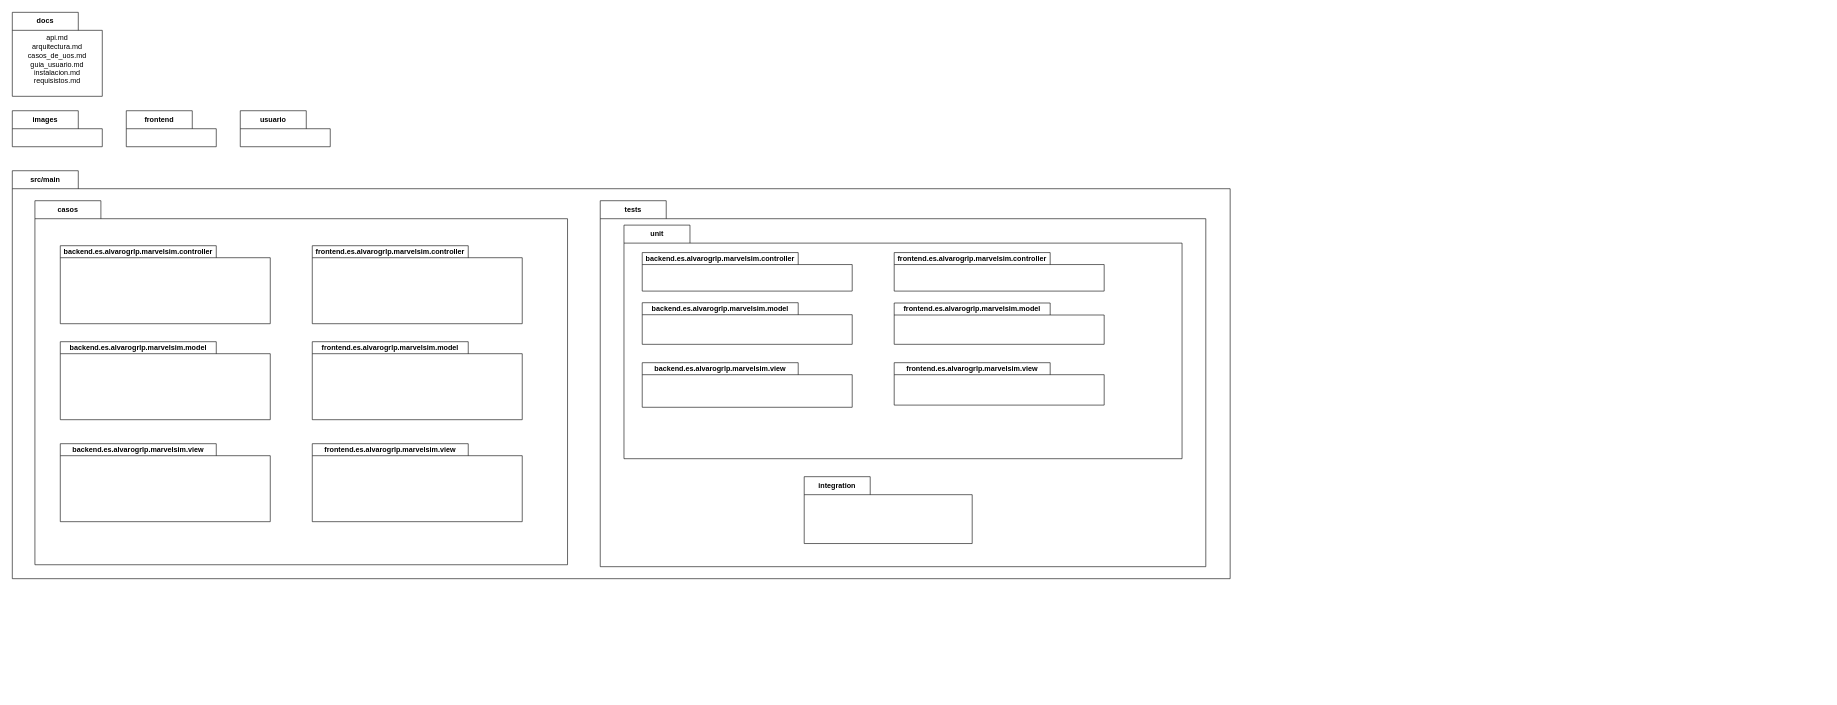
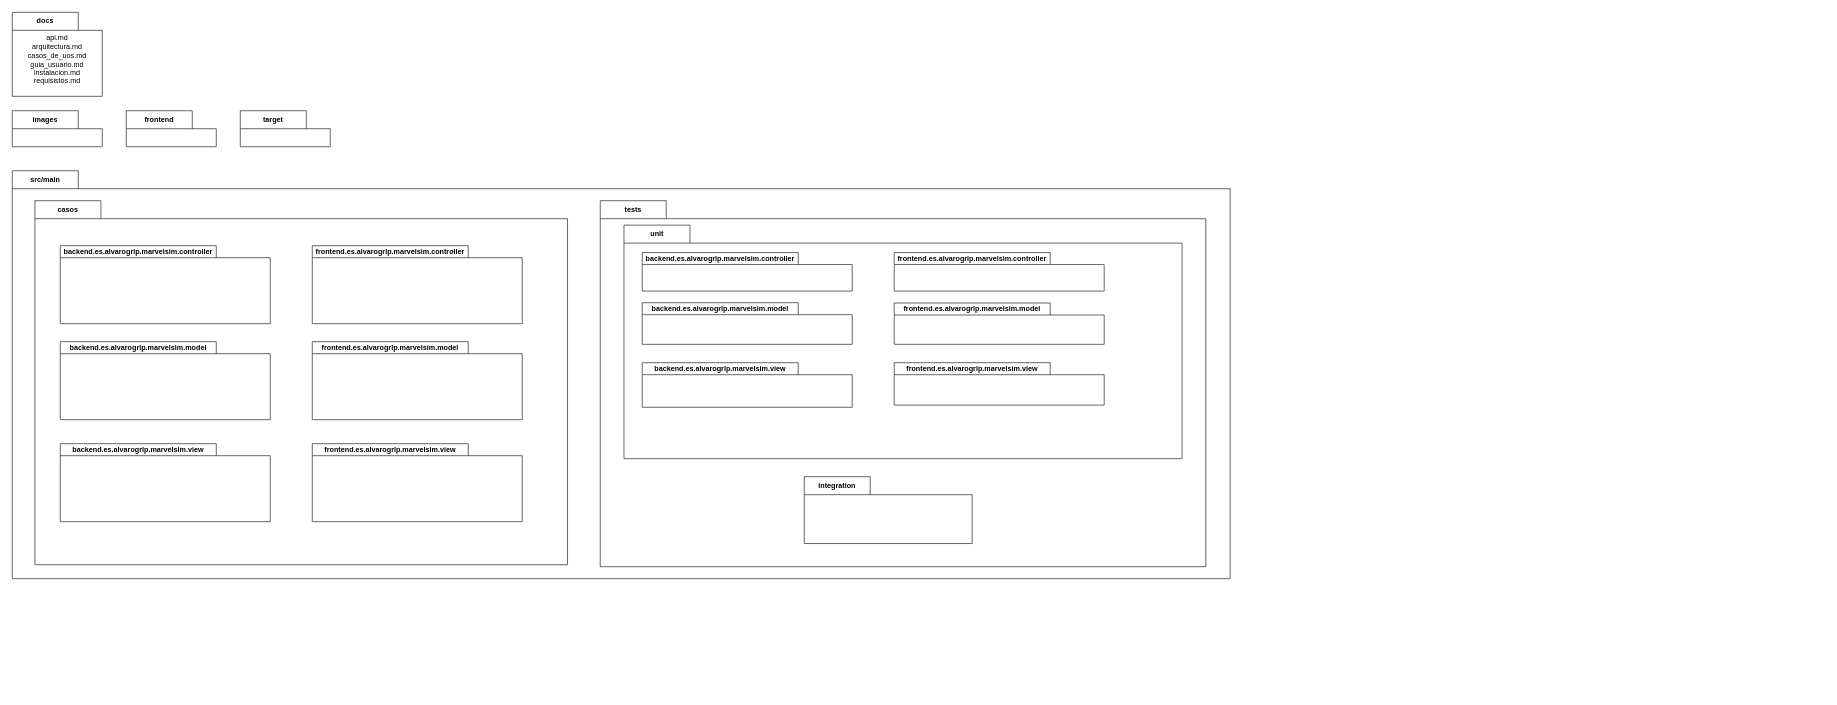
  <mxCell id="0" />
  <mxCell id="1" parent="0" />
  <mxCell id="2" value="src/main" style="shape=folder;fontStyle=1;tabWidth=110;tabHeight=30;tabPosition=left;html=1;boundedLbl=1;labelInHeader=1;container=1;collapsible=0;whiteSpace=wrap;movable=1;resizable=1;rotatable=1;deletable=1;editable=1;locked=0;connectable=1;" vertex="1" parent="1"><mxGeometry x="20" y="284" width="2030" height="680" as="geometry" /></mxCell>
  <mxCell id="3" value="tests" style="shape=folder;fontStyle=1;tabWidth=110;tabHeight=30;tabPosition=left;html=1;boundedLbl=1;labelInHeader=1;container=1;collapsible=0;whiteSpace=wrap;" vertex="1" parent="2"><mxGeometry x="980" y="50" width="1009.4" height="610" as="geometry" /></mxCell>
  <mxCell id="4" value="" style="html=1;strokeColor=none;resizeWidth=1;resizeHeight=1;fillColor=none;part=1;connectable=0;allowArrows=0;deletable=0;whiteSpace=wrap;" vertex="1" parent="3"><mxGeometry width="983.016" height="427.0" relative="1" as="geometry"><mxPoint y="30" as="offset" /></mxGeometry></mxCell>
  <mxCell id="5" value="" style="html=1;strokeColor=none;resizeWidth=1;resizeHeight=1;fillColor=none;part=1;connectable=0;allowArrows=0;deletable=0;whiteSpace=wrap;" vertex="1" parent="3"><mxGeometry x="36.731" y="45.241" width="972.669" height="439.939" as="geometry" /></mxCell>
  <mxCell id="6" value="unit" style="shape=folder;fontStyle=1;tabWidth=110;tabHeight=30;tabPosition=left;html=1;boundedLbl=1;labelInHeader=1;container=0;collapsible=0;whiteSpace=wrap;" vertex="1" parent="3"><mxGeometry x="39.58" y="40.67" width="930.23" height="389.33" as="geometry" /></mxCell>
  <mxCell id="7" value="" style="html=1;strokeColor=none;resizeWidth=1;resizeHeight=1;fillColor=none;part=1;connectable=0;allowArrows=0;deletable=0;whiteSpace=wrap;" vertex="1" parent="3"><mxGeometry x="1109.584" y="490.667" width="930.231" height="327.367" as="geometry"><mxPoint y="30" as="offset" /></mxGeometry></mxCell>
  <mxCell id="8" value="backend.es.alvarogrlp.marvelsim.controller" style="shape=folder;fontStyle=1;tabWidth=260;tabHeight=20;tabPosition=left;html=1;boundedLbl=1;labelInHeader=1;container=1;collapsible=0;whiteSpace=wrap;" vertex="1" parent="3"><mxGeometry x="70.004" y="86.417" width="350" height="64.25" as="geometry" /></mxCell>
  <mxCell id="9" value="" style="html=1;strokeColor=none;resizeWidth=1;resizeHeight=1;fillColor=none;part=1;connectable=0;allowArrows=0;deletable=0;whiteSpace=wrap;" vertex="1" parent="8"><mxGeometry width="350.0" height="44.975" relative="1" as="geometry"><mxPoint y="30" as="offset" /></mxGeometry></mxCell>
  <mxCell id="10" value="backend.es.alvarogrlp.marvelsim.model" style="shape=folder;fontStyle=1;tabWidth=260;tabHeight=20;tabPosition=left;html=1;boundedLbl=1;labelInHeader=1;container=1;collapsible=0;whiteSpace=wrap;" vertex="1" parent="3"><mxGeometry x="70.004" y="169.997" width="350" height="69.38" as="geometry" /></mxCell>
  <mxCell id="11" value="" style="html=1;strokeColor=none;resizeWidth=1;resizeHeight=1;fillColor=none;part=1;connectable=0;allowArrows=0;deletable=0;whiteSpace=wrap;" vertex="1" parent="10"><mxGeometry width="350.0" height="48.566" relative="1" as="geometry"><mxPoint y="30" as="offset" /></mxGeometry></mxCell>
  <mxCell id="12" value="backend.es.alvarogrlp.marvelsim.view" style="shape=folder;fontStyle=1;tabWidth=260;tabHeight=20;tabPosition=left;html=1;boundedLbl=1;labelInHeader=1;container=1;collapsible=0;whiteSpace=wrap;" vertex="1" parent="3"><mxGeometry x="70.004" y="269.997" width="350" height="74.33" as="geometry" /></mxCell>
  <mxCell id="13" value="" style="html=1;strokeColor=none;resizeWidth=1;resizeHeight=1;fillColor=none;part=1;connectable=0;allowArrows=0;deletable=0;whiteSpace=wrap;" vertex="1" parent="12"><mxGeometry width="350.0" height="52.031" relative="1" as="geometry"><mxPoint y="30" as="offset" /></mxGeometry></mxCell>
  <mxCell id="14" value="frontend.es.alvarogrlp.marvelsim.controller" style="shape=folder;fontStyle=1;tabWidth=260;tabHeight=20;tabPosition=left;html=1;boundedLbl=1;labelInHeader=1;container=1;collapsible=0;whiteSpace=wrap;" vertex="1" parent="3"><mxGeometry x="490.004" y="86.417" width="350" height="64.25" as="geometry" /></mxCell>
  <mxCell id="15" value="" style="html=1;strokeColor=none;resizeWidth=1;resizeHeight=1;fillColor=none;part=1;connectable=0;allowArrows=0;deletable=0;whiteSpace=wrap;" vertex="1" parent="14"><mxGeometry width="350.0" height="44.975" relative="1" as="geometry"><mxPoint y="30" as="offset" /></mxGeometry></mxCell>
  <mxCell id="16" value="frontend.es.alvarogrlp.marvelsim.model" style="shape=folder;fontStyle=1;tabWidth=260;tabHeight=20;tabPosition=left;html=1;boundedLbl=1;labelInHeader=1;container=1;collapsible=0;whiteSpace=wrap;" vertex="1" parent="3"><mxGeometry x="490.004" y="170.497" width="350" height="68.87" as="geometry" /></mxCell>
  <mxCell id="17" value="" style="html=1;strokeColor=none;resizeWidth=1;resizeHeight=1;fillColor=none;part=1;connectable=0;allowArrows=0;deletable=0;whiteSpace=wrap;" vertex="1" parent="16"><mxGeometry width="350.0" height="48.209" relative="1" as="geometry"><mxPoint y="30" as="offset" /></mxGeometry></mxCell>
  <mxCell id="18" value="frontend.es.alvarogrlp.marvelsim.view" style="shape=folder;fontStyle=1;tabWidth=260;tabHeight=20;tabPosition=left;html=1;boundedLbl=1;labelInHeader=1;container=1;collapsible=0;whiteSpace=wrap;" vertex="1" parent="3"><mxGeometry x="490.004" y="269.997" width="350" height="70.67" as="geometry" /></mxCell>
  <mxCell id="19" value="" style="html=1;strokeColor=none;resizeWidth=1;resizeHeight=1;fillColor=none;part=1;connectable=0;allowArrows=0;deletable=0;whiteSpace=wrap;" vertex="1" parent="18"><mxGeometry width="350.0" height="49.469" relative="1" as="geometry"><mxPoint y="30" as="offset" /></mxGeometry></mxCell>
  <mxCell id="20" value="integration" style="shape=folder;fontStyle=1;tabWidth=110;tabHeight=30;tabPosition=left;html=1;boundedLbl=1;labelInHeader=1;container=1;collapsible=0;whiteSpace=wrap;" vertex="1" parent="3"><mxGeometry x="340" y="460" width="280" height="111.43" as="geometry" /></mxCell>
  <mxCell id="21" value="" style="html=1;strokeColor=none;resizeWidth=1;resizeHeight=1;fillColor=none;part=1;connectable=0;allowArrows=0;deletable=0;whiteSpace=wrap;" vertex="1" parent="20"><mxGeometry width="280" height="78.001" relative="1" as="geometry"><mxPoint y="30" as="offset" /></mxGeometry></mxCell>
  <mxCell id="22" value="docs" style="shape=folder;fontStyle=1;tabWidth=110;tabHeight=30;tabPosition=left;html=1;boundedLbl=1;labelInHeader=1;container=1;collapsible=0;whiteSpace=wrap;" vertex="1" parent="1"><mxGeometry x="20" y="20" width="150" height="140" as="geometry" /></mxCell>
  <mxCell id="23" value="&lt;div&gt;api.md&lt;/div&gt;&lt;div&gt;arquitectura.md&lt;/div&gt;&lt;div&gt;casos_de_uos.md&lt;/div&gt;&lt;div&gt;guia_usuario.md&lt;/div&gt;&lt;div&gt;instalacion.md&lt;/div&gt;&lt;div&gt;requisistos.md&lt;br&gt;&lt;/div&gt;" style="html=1;strokeColor=none;resizeWidth=1;resizeHeight=1;fillColor=none;part=1;connectable=0;allowArrows=0;deletable=0;whiteSpace=wrap;" vertex="1" parent="22"><mxGeometry width="150" height="98" relative="1" as="geometry"><mxPoint y="30" as="offset" /></mxGeometry></mxCell>
  <mxCell id="24" value="images" style="shape=folder;fontStyle=1;tabWidth=110;tabHeight=30;tabPosition=left;html=1;boundedLbl=1;labelInHeader=1;container=1;collapsible=0;whiteSpace=wrap;" vertex="1" parent="1"><mxGeometry x="20" y="184" width="150" height="60" as="geometry" /></mxCell>
  <mxCell id="25" value="" style="html=1;strokeColor=none;resizeWidth=1;resizeHeight=1;fillColor=none;part=1;connectable=0;allowArrows=0;deletable=0;whiteSpace=wrap;" vertex="1" parent="24"><mxGeometry width="150" height="42" relative="1" as="geometry"><mxPoint y="30" as="offset" /></mxGeometry></mxCell>
  <mxCell id="26" value="frontend" style="shape=folder;fontStyle=1;tabWidth=110;tabHeight=30;tabPosition=left;html=1;boundedLbl=1;labelInHeader=1;container=1;collapsible=0;whiteSpace=wrap;" vertex="1" parent="1"><mxGeometry x="210" y="184" width="150" height="60" as="geometry" /></mxCell>
  <mxCell id="27" value="" style="html=1;strokeColor=none;resizeWidth=1;resizeHeight=1;fillColor=none;part=1;connectable=0;allowArrows=0;deletable=0;whiteSpace=wrap;" vertex="1" parent="26"><mxGeometry width="150" height="42" relative="1" as="geometry"><mxPoint y="30" as="offset" /></mxGeometry></mxCell>
- <mxCell id="28" value="usuario" style="shape=folder;fontStyle=1;tabWidth=110;tabHeight=30;tabPosition=left;html=1;boundedLbl=1;labelInHeader=1;container=1;collapsible=0;whiteSpace=wrap;" vertex="1" parent="1"><mxGeometry x="400" y="184" width="150" height="60" as="geometry" /></mxCell>
+ <mxCell id="28" value="target" style="shape=folder;fontStyle=1;tabWidth=110;tabHeight=30;tabPosition=left;html=1;boundedLbl=1;labelInHeader=1;container=1;collapsible=0;whiteSpace=wrap;" vertex="1" parent="1"><mxGeometry x="400" y="184" width="150" height="60" as="geometry" /></mxCell>
  <mxCell id="29" value="" style="html=1;strokeColor=none;resizeWidth=1;resizeHeight=1;fillColor=none;part=1;connectable=0;allowArrows=0;deletable=0;whiteSpace=wrap;" vertex="1" parent="28"><mxGeometry width="150" height="42" relative="1" as="geometry"><mxPoint y="30" as="offset" /></mxGeometry></mxCell>
  <mxCell id="30" value="casos" style="shape=folder;fontStyle=1;tabWidth=110;tabHeight=30;tabPosition=left;html=1;boundedLbl=1;labelInHeader=1;container=1;collapsible=0;whiteSpace=wrap;" vertex="1" parent="1"><mxGeometry x="57.693" y="333.998" width="887.812" height="606.774" as="geometry" /></mxCell>
  <mxCell id="31" value="" style="html=1;strokeColor=none;resizeWidth=1;resizeHeight=1;fillColor=none;part=1;connectable=0;allowArrows=0;deletable=0;whiteSpace=wrap;" vertex="1" parent="30"><mxGeometry width="864.607" height="424.742" relative="1" as="geometry"><mxPoint y="30" as="offset" /></mxGeometry></mxCell>
  <mxCell id="32" value="" style="html=1;strokeColor=none;resizeWidth=1;resizeHeight=1;fillColor=none;part=1;connectable=0;allowArrows=0;deletable=0;whiteSpace=wrap;" vertex="1" parent="30"><mxGeometry x="32.307" y="45.002" width="855.506" height="437.613" as="geometry" /></mxCell>
  <mxCell id="33" value="backend.es.alvarogrlp.marvelsim.controller" style="shape=folder;fontStyle=1;tabWidth=260;tabHeight=20;tabPosition=left;html=1;boundedLbl=1;labelInHeader=1;container=1;collapsible=0;whiteSpace=wrap;" vertex="1" parent="30"><mxGeometry x="42.307" y="75.002" width="350" height="130" as="geometry" /></mxCell>
  <mxCell id="34" value="" style="html=1;strokeColor=none;resizeWidth=1;resizeHeight=1;fillColor=none;part=1;connectable=0;allowArrows=0;deletable=0;whiteSpace=wrap;" vertex="1" parent="33"><mxGeometry width="350.0" height="91" relative="1" as="geometry"><mxPoint y="30" as="offset" /></mxGeometry></mxCell>
  <mxCell id="35" value="backend.es.alvarogrlp.marvelsim.model" style="shape=folder;fontStyle=1;tabWidth=260;tabHeight=20;tabPosition=left;html=1;boundedLbl=1;labelInHeader=1;container=1;collapsible=0;whiteSpace=wrap;" vertex="1" parent="30"><mxGeometry x="42.307" y="235.002" width="350" height="130" as="geometry" /></mxCell>
  <mxCell id="36" value="" style="html=1;strokeColor=none;resizeWidth=1;resizeHeight=1;fillColor=none;part=1;connectable=0;allowArrows=0;deletable=0;whiteSpace=wrap;" vertex="1" parent="35"><mxGeometry width="350.0" height="91" relative="1" as="geometry"><mxPoint y="30" as="offset" /></mxGeometry></mxCell>
  <mxCell id="37" value="backend.es.alvarogrlp.marvelsim.view" style="shape=folder;fontStyle=1;tabWidth=260;tabHeight=20;tabPosition=left;html=1;boundedLbl=1;labelInHeader=1;container=1;collapsible=0;whiteSpace=wrap;" vertex="1" parent="30"><mxGeometry x="42.307" y="405.002" width="350" height="130" as="geometry" /></mxCell>
  <mxCell id="38" value="" style="html=1;strokeColor=none;resizeWidth=1;resizeHeight=1;fillColor=none;part=1;connectable=0;allowArrows=0;deletable=0;whiteSpace=wrap;" vertex="1" parent="37"><mxGeometry width="350.0" height="91" relative="1" as="geometry"><mxPoint y="30" as="offset" /></mxGeometry></mxCell>
  <mxCell id="39" value="frontend.es.alvarogrlp.marvelsim.controller" style="shape=folder;fontStyle=1;tabWidth=260;tabHeight=20;tabPosition=left;html=1;boundedLbl=1;labelInHeader=1;container=1;collapsible=0;whiteSpace=wrap;" vertex="1" parent="30"><mxGeometry x="462.307" y="75.002" width="350" height="130" as="geometry" /></mxCell>
  <mxCell id="40" value="" style="html=1;strokeColor=none;resizeWidth=1;resizeHeight=1;fillColor=none;part=1;connectable=0;allowArrows=0;deletable=0;whiteSpace=wrap;" vertex="1" parent="39"><mxGeometry width="350.0" height="91" relative="1" as="geometry"><mxPoint y="30" as="offset" /></mxGeometry></mxCell>
  <mxCell id="41" value="frontend.es.alvarogrlp.marvelsim.model" style="shape=folder;fontStyle=1;tabWidth=260;tabHeight=20;tabPosition=left;html=1;boundedLbl=1;labelInHeader=1;container=1;collapsible=0;whiteSpace=wrap;" vertex="1" parent="30"><mxGeometry x="462.307" y="235.002" width="350" height="130" as="geometry" /></mxCell>
  <mxCell id="42" value="" style="html=1;strokeColor=none;resizeWidth=1;resizeHeight=1;fillColor=none;part=1;connectable=0;allowArrows=0;deletable=0;whiteSpace=wrap;" vertex="1" parent="41"><mxGeometry width="350.0" height="91" relative="1" as="geometry"><mxPoint y="30" as="offset" /></mxGeometry></mxCell>
  <mxCell id="43" value="frontend.es.alvarogrlp.marvelsim.view" style="shape=folder;fontStyle=1;tabWidth=260;tabHeight=20;tabPosition=left;html=1;boundedLbl=1;labelInHeader=1;container=1;collapsible=0;whiteSpace=wrap;" vertex="1" parent="30"><mxGeometry x="462.307" y="405.002" width="350" height="130" as="geometry" /></mxCell>
  <mxCell id="44" value="" style="html=1;strokeColor=none;resizeWidth=1;resizeHeight=1;fillColor=none;part=1;connectable=0;allowArrows=0;deletable=0;whiteSpace=wrap;" vertex="1" parent="43"><mxGeometry width="350.0" height="91" relative="1" as="geometry"><mxPoint y="30" as="offset" /></mxGeometry></mxCell>
